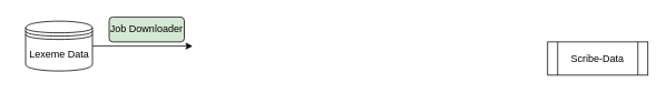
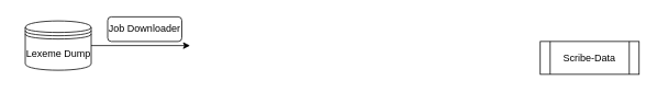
  <mxCell id="0" />
  <mxCell id="1" parent="0" />
  <mxCell id="2" value="" style="shape=datastore;whiteSpace=wrap;html=1;" vertex="1" parent="1"><mxGeometry x="30" y="25" width="80" height="60" as="geometry" /></mxCell>
  <mxCell id="3" value="Scribe-Data" style="shape=process;whiteSpace=wrap;html=1;backgroundOutline=1;" vertex="1" parent="1"><mxGeometry x="655" y="50" width="120" height="40" as="geometry" /></mxCell>
- <mxCell id="4" value="Lexeme Data" style="text;html=1;align=center;verticalAlign=middle;resizable=0;points=[];autosize=1;strokeColor=none;fillColor=none;" vertex="1" parent="1"><mxGeometry x="20" y="50" width="100" height="30" as="geometry" /></mxCell>
+ <mxCell id="4" value="Lexeme Dump" style="text;html=1;align=center;verticalAlign=middle;resizable=0;points=[];autosize=1;strokeColor=none;fillColor=none;" vertex="1" parent="1"><mxGeometry x="20" y="50" width="100" height="30" as="geometry" /></mxCell>
  <mxCell id="5" value="" style="endArrow=classic;html=1;rounded=0;" edge="1" parent="1"><mxGeometry width="50" height="50" relative="1" as="geometry"><mxPoint x="110" y="55" as="sourcePoint" /><mxPoint x="230" y="55" as="targetPoint" /></mxGeometry></mxCell>
- <mxCell id="6" value="Job Downloader" style="rounded=1;whiteSpace=wrap;html=1;rotation=0;fillColor=#d5e8d4;" vertex="1" parent="1"><mxGeometry x="130" y="20" width="90" height="30" as="geometry" /></mxCell>
+ <mxCell id="6" value="Job Downloader" style="rounded=1;whiteSpace=wrap;html=1;rotation=0;" vertex="1" parent="1"><mxGeometry x="130" y="20" width="90" height="30" as="geometry" /></mxCell>
